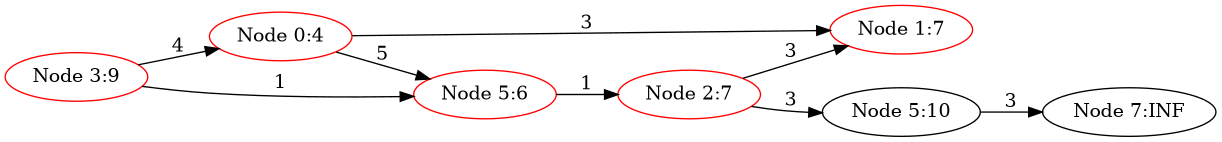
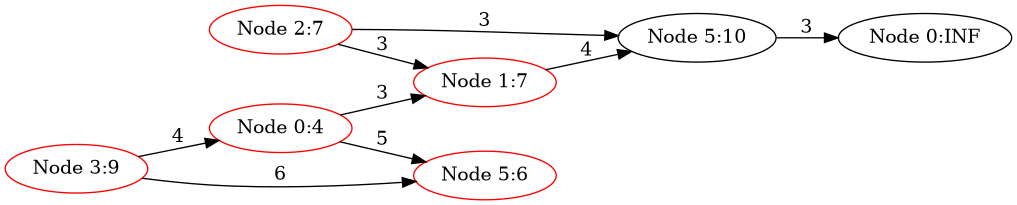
  digraph {
    rankdir=LR
    node [color=red]
    "Node 0:4"
    "Node 1:7"
    n3 [label="Node 5:6"]
    "Node 5:10" [color=""]
    "Node 2:7"
-   "Node 7:INF" [color=""]
+   "Node 7:INF" [label="Node 0:INF" color=""]
    n7 [label="Node 3:9"]
    "Node 0:4" -> "Node 1:7" [label=3]
    "Node 0:4" -> n3 [label=5]
-   n3 -> "Node 2:7" [label=1]
+   "Node 1:7" -> "Node 5:10" [label=4]
    "Node 5:10" -> "Node 7:INF" [label=3]
    "Node 2:7" -> "Node 1:7" [label=3]
    "Node 2:7" -> "Node 5:10" [label=3]
    n7 -> "Node 0:4" [label=4]
-   n7 -> n3 [label=1]
+   n7 -> n3 [label=6]
  }
